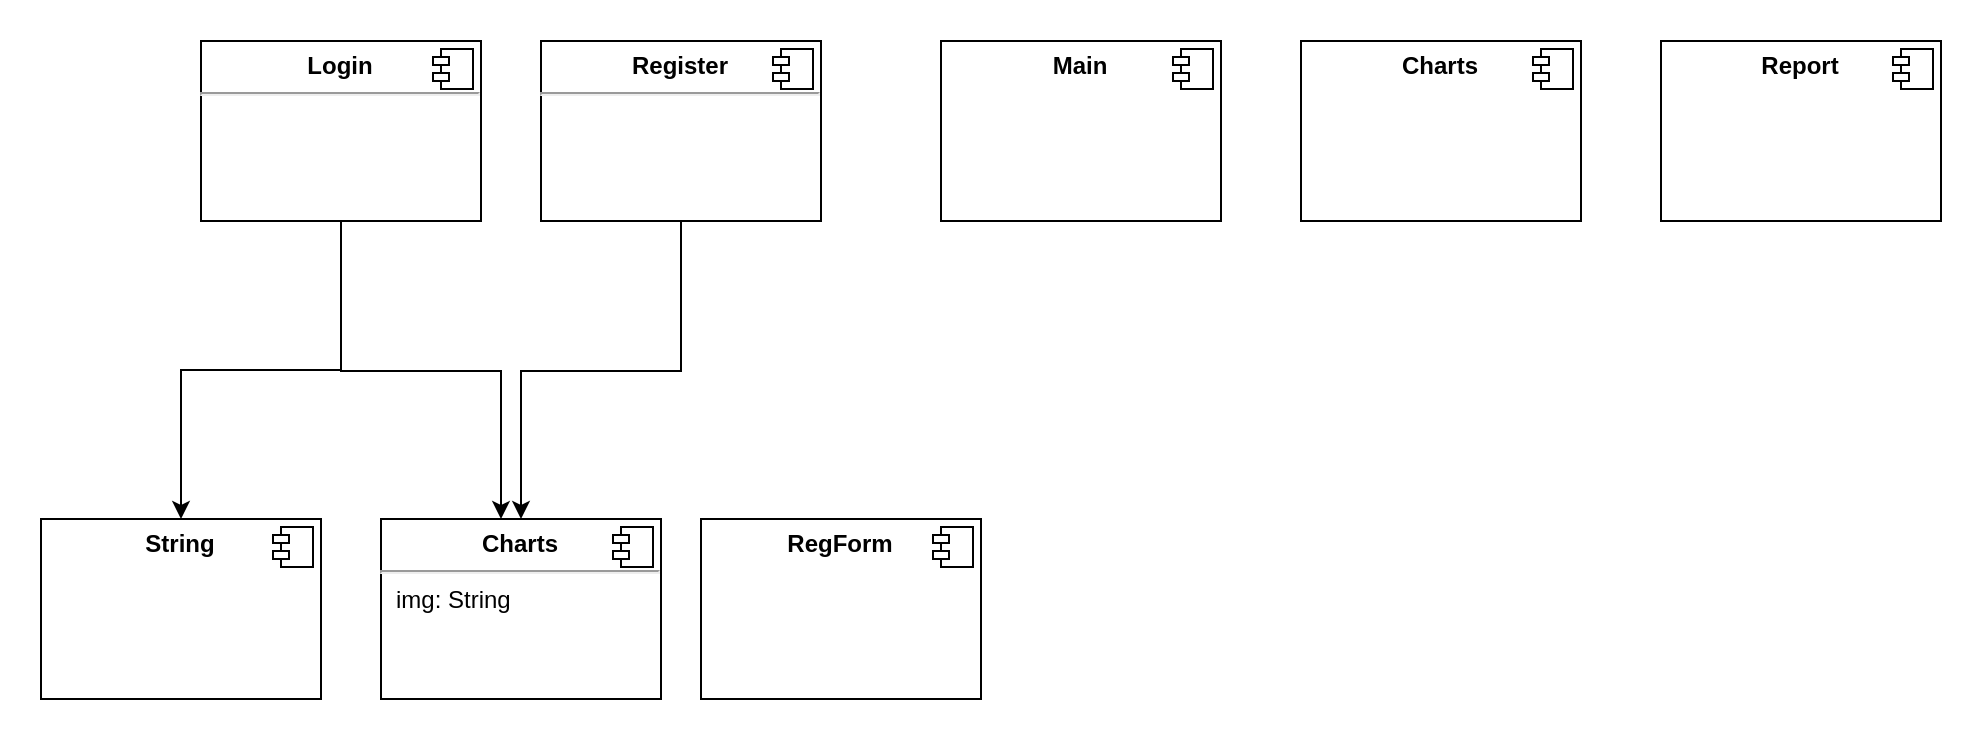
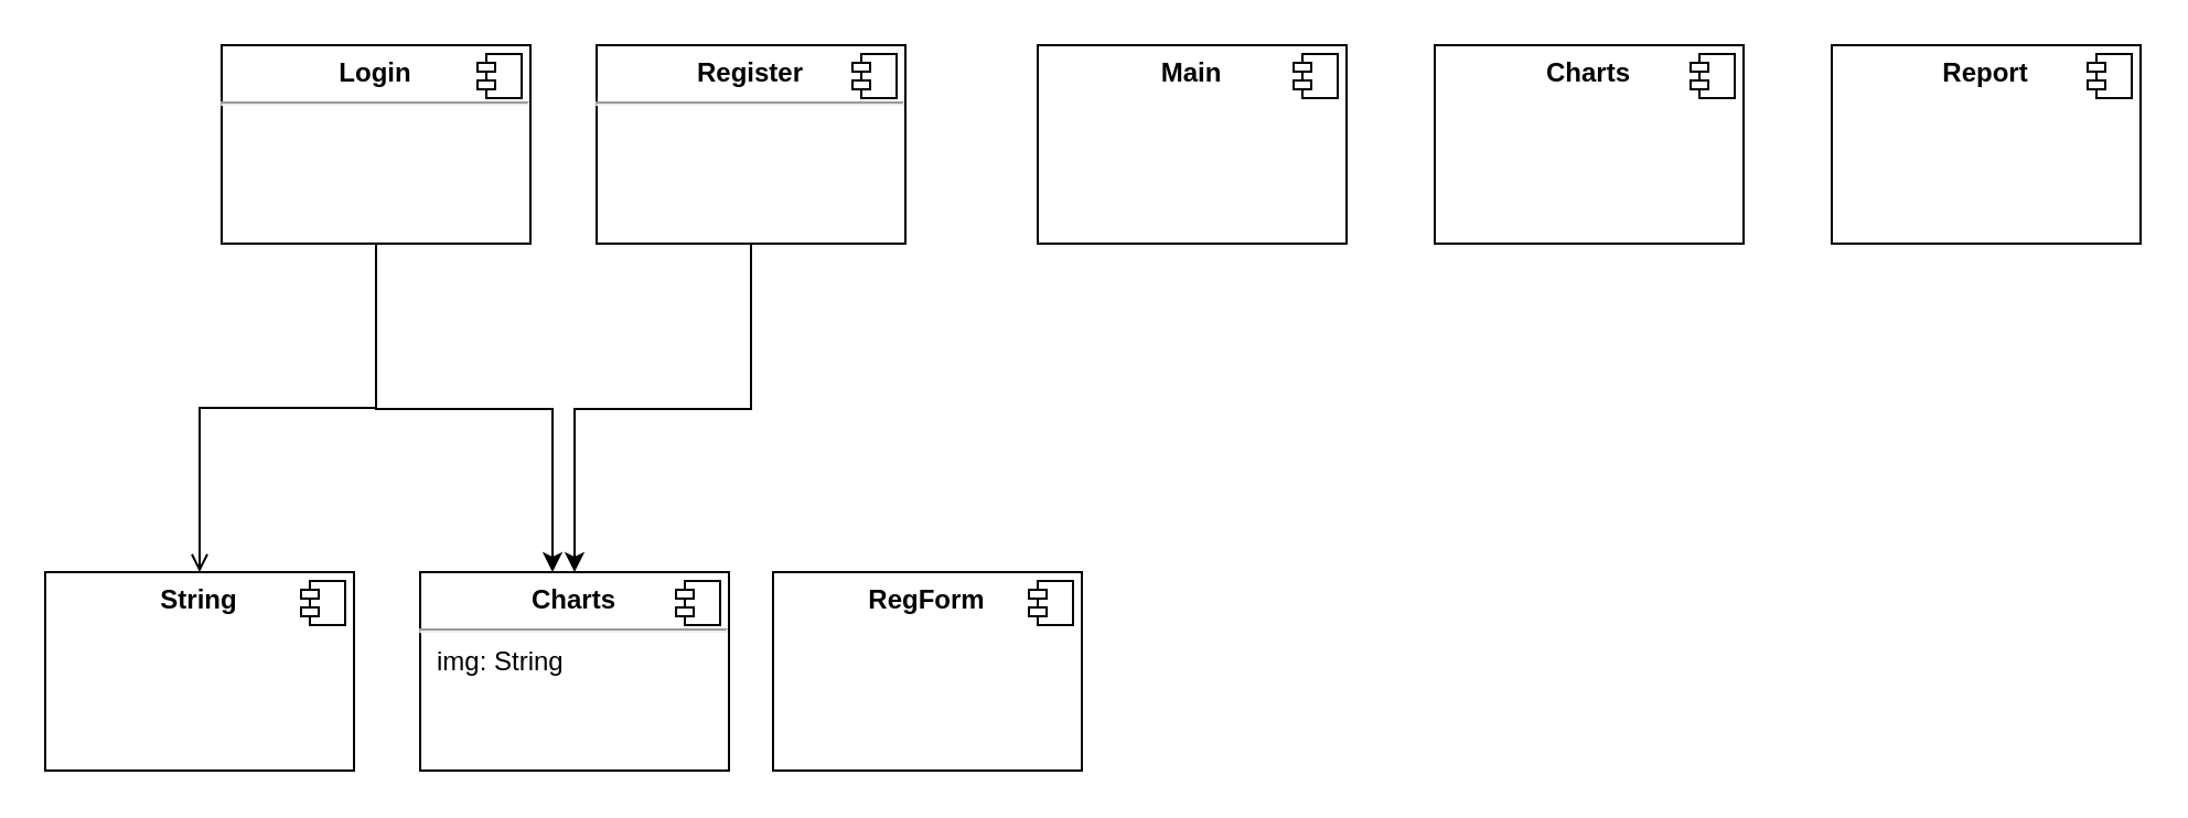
  <mxCell id="0" />
  <mxCell id="1" parent="0" />
  <mxCell id="2" value="&lt;p style=&quot;margin: 0px ; margin-top: 6px ; text-align: center&quot;&gt;&lt;b&gt;String&lt;/b&gt;&lt;/p&gt;" style="align=left;overflow=fill;html=1;dropTarget=0;" parent="1" vertex="1"><mxGeometry x="20" y="259" width="140" height="90" as="geometry" /></mxCell>
  <mxCell id="3" value="" style="shape=component;jettyWidth=8;jettyHeight=4;" parent="2" vertex="1"><mxGeometry x="1" width="20" height="20" relative="1" as="geometry"><mxPoint x="-24" y="4" as="offset" /></mxGeometry></mxCell>
  <mxCell id="4" style="edgeStyle=orthogonalEdgeStyle;rounded=0;orthogonalLoop=1;jettySize=auto;html=1;" parent="1" source="5" edge="1"><mxGeometry relative="1" as="geometry"><Array as="points"><mxPoint x="340" y="185" /><mxPoint x="260" y="185" /></Array><mxPoint x="260" y="259" as="targetPoint" /></mxGeometry></mxCell>
  <mxCell id="5" value="&lt;p style=&quot;margin: 0px ; margin-top: 6px ; text-align: center&quot;&gt;&lt;b&gt;Register&lt;/b&gt;&lt;/p&gt;&lt;hr&gt;&lt;p style=&quot;margin: 0px ; margin-left: 8px&quot;&gt;&lt;br&gt;&lt;/p&gt;" style="align=left;overflow=fill;html=1;dropTarget=0;" parent="1" vertex="1"><mxGeometry x="270" y="20" width="140" height="90" as="geometry" /></mxCell>
  <mxCell id="6" value="" style="shape=component;jettyWidth=8;jettyHeight=4;" parent="5" vertex="1"><mxGeometry x="1" width="20" height="20" relative="1" as="geometry"><mxPoint x="-24" y="4" as="offset" /></mxGeometry></mxCell>
- <mxCell id="7" style="edgeStyle=orthogonalEdgeStyle;rounded=0;orthogonalLoop=1;jettySize=auto;html=1;entryX=0.5;entryY=0;entryDx=0;entryDy=0;" parent="1" source="9" target="2" edge="1"><mxGeometry relative="1" as="geometry" /></mxCell>
+ <mxCell id="7" style="edgeStyle=orthogonalEdgeStyle;rounded=0;orthogonalLoop=1;jettySize=auto;html=1;entryX=0.5;entryY=0;entryDx=0;entryDy=0;endArrow=open;" parent="1" source="9" target="2" edge="1"><mxGeometry relative="1" as="geometry" /></mxCell>
  <mxCell id="8" style="edgeStyle=orthogonalEdgeStyle;rounded=0;orthogonalLoop=1;jettySize=auto;html=1;" parent="1" source="9" edge="1"><mxGeometry relative="1" as="geometry"><Array as="points"><mxPoint x="170" y="185" /><mxPoint x="250" y="185" /></Array><mxPoint x="250" y="259" as="targetPoint" /></mxGeometry></mxCell>
  <mxCell id="9" value="&lt;p style=&quot;margin: 0px ; margin-top: 6px ; text-align: center&quot;&gt;&lt;b&gt;Login&lt;/b&gt;&lt;/p&gt;&lt;hr&gt;&lt;p style=&quot;margin: 0px ; margin-left: 8px&quot;&gt;&lt;br&gt;&lt;/p&gt;" style="align=left;overflow=fill;html=1;dropTarget=0;" parent="1" vertex="1"><mxGeometry x="100" y="20" width="140" height="90" as="geometry" /></mxCell>
  <mxCell id="10" value="" style="shape=component;jettyWidth=8;jettyHeight=4;" parent="9" vertex="1"><mxGeometry x="1" width="20" height="20" relative="1" as="geometry"><mxPoint x="-24" y="4" as="offset" /></mxGeometry></mxCell>
  <mxCell id="11" value="&lt;p style=&quot;margin: 0px ; margin-top: 6px ; text-align: center&quot;&gt;&lt;b&gt;RegForm&lt;/b&gt;&lt;/p&gt;" style="align=left;overflow=fill;html=1;dropTarget=0;" parent="1" vertex="1"><mxGeometry x="350" y="259" width="140" height="90" as="geometry" /></mxCell>
  <mxCell id="12" value="" style="shape=component;jettyWidth=8;jettyHeight=4;" parent="11" vertex="1"><mxGeometry x="1" width="20" height="20" relative="1" as="geometry"><mxPoint x="-24" y="4" as="offset" /></mxGeometry></mxCell>
  <mxCell id="13" value="&lt;p style=&quot;margin: 0px ; margin-top: 6px ; text-align: center&quot;&gt;&lt;b&gt;Main&lt;/b&gt;&lt;/p&gt;" style="align=left;overflow=fill;html=1;dropTarget=0;" parent="1" vertex="1"><mxGeometry x="470" y="20" width="140" height="90" as="geometry" /></mxCell>
  <mxCell id="14" value="" style="shape=component;jettyWidth=8;jettyHeight=4;" parent="13" vertex="1"><mxGeometry x="1" width="20" height="20" relative="1" as="geometry"><mxPoint x="-24" y="4" as="offset" /></mxGeometry></mxCell>
  <mxCell id="15" value="&lt;p style=&quot;margin: 0px ; margin-top: 6px ; text-align: center&quot;&gt;&lt;b&gt;Charts&lt;/b&gt;&lt;/p&gt;" style="align=left;overflow=fill;html=1;dropTarget=0;" parent="1" vertex="1"><mxGeometry x="650" y="20" width="140" height="90" as="geometry" /></mxCell>
  <mxCell id="16" value="" style="shape=component;jettyWidth=8;jettyHeight=4;" parent="15" vertex="1"><mxGeometry x="1" width="20" height="20" relative="1" as="geometry"><mxPoint x="-24" y="4" as="offset" /></mxGeometry></mxCell>
  <mxCell id="17" value="&lt;p style=&quot;margin: 0px ; margin-top: 6px ; text-align: center&quot;&gt;&lt;b&gt;Report&lt;/b&gt;&lt;/p&gt;" style="align=left;overflow=fill;html=1;dropTarget=0;" parent="1" vertex="1"><mxGeometry x="830" y="20" width="140" height="90" as="geometry" /></mxCell>
  <mxCell id="18" value="" style="shape=component;jettyWidth=8;jettyHeight=4;" parent="17" vertex="1"><mxGeometry x="1" width="20" height="20" relative="1" as="geometry"><mxPoint x="-24" y="4" as="offset" /></mxGeometry></mxCell>
  <mxCell id="19" value="&lt;p style=&quot;margin: 0px ; margin-top: 6px ; text-align: center&quot;&gt;&lt;b&gt;Charts&lt;/b&gt;&lt;/p&gt;&lt;hr&gt;&lt;p style=&quot;margin: 0px ; margin-left: 8px&quot;&gt;img: String&lt;/p&gt;" style="align=left;overflow=fill;html=1;dropTarget=0;" vertex="1" parent="1"><mxGeometry x="190" y="259" width="140" height="90" as="geometry" /></mxCell>
  <mxCell id="20" value="" style="shape=component;jettyWidth=8;jettyHeight=4;" vertex="1" parent="19"><mxGeometry x="1" width="20" height="20" relative="1" as="geometry"><mxPoint x="-24" y="4" as="offset" /></mxGeometry></mxCell>
